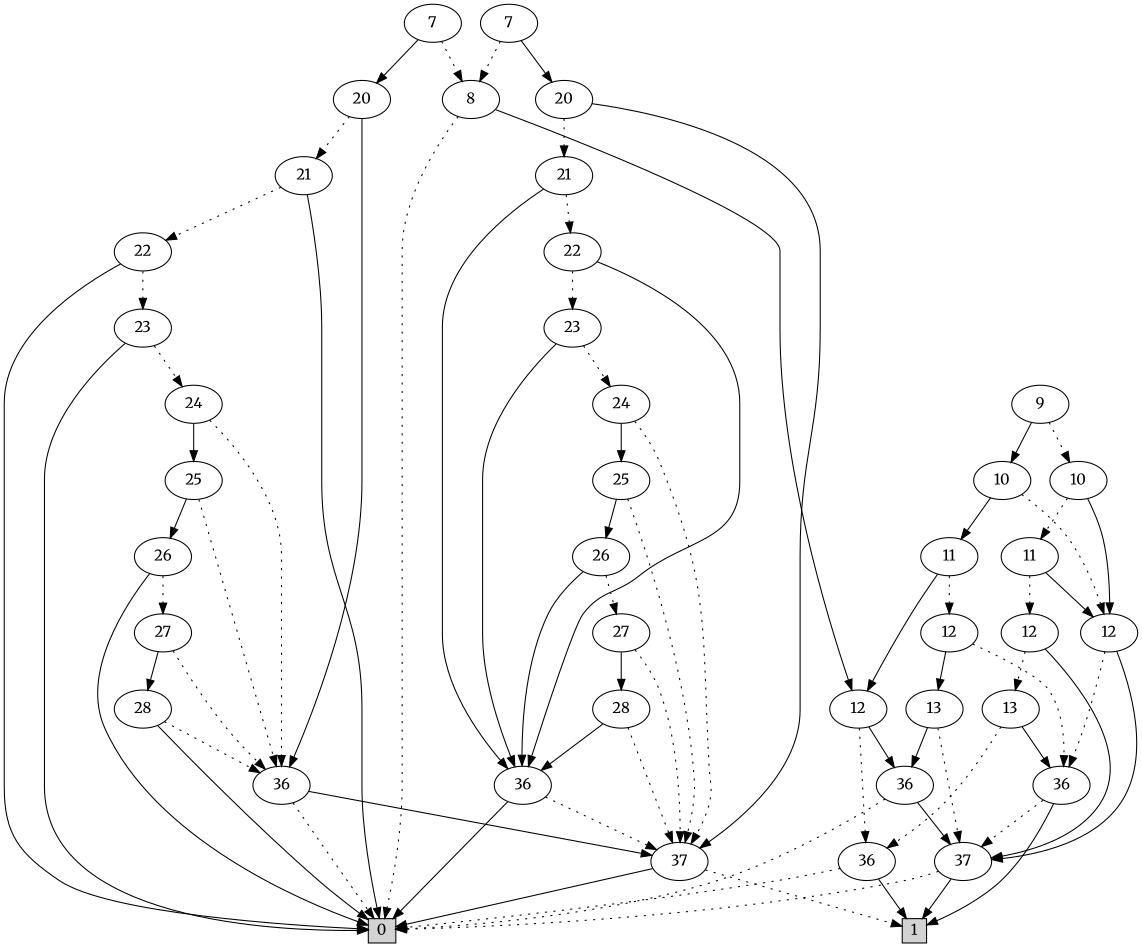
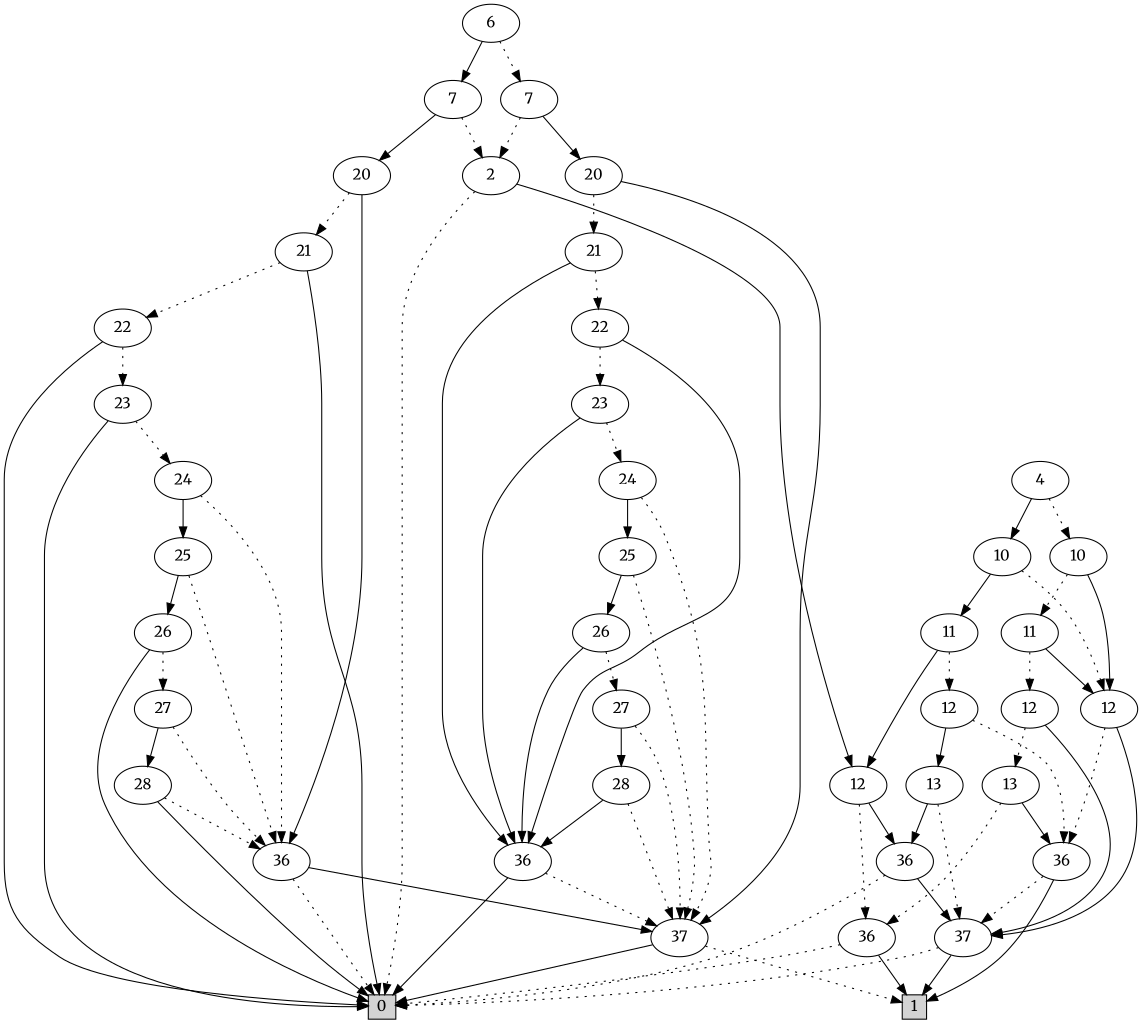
  digraph {
    fontname=Merriweather
    node [fontname=Merriweather]
    edge [fontname=Merriweather style=dotted]
    n1 [height=0.3 label=0 shape=box style=filled width=0.3]
    n2 [height=0.3 label=1 shape=box style=filled width=0.3]
+   n3 [label=6]
    n4 [label=7]
    n5 [label=7]
-   n6 [label=8]
+   n6 [label=2]
    n7 [label=20]
    n8 [label=20]
    n9 [label=12]
    n10 [label=21]
    n11 [label=37]
    n12 [label=21]
    n13 [label=36]
-   n14 [label=9]
+   n14 [label=4]
    n15 [label=10]
    n16 [label=10]
    n17 [label=36]
    n18 [label=36]
    n19 [label=22]
    n20 [label=36]
    n21 [label=11]
    n22 [label=12]
    n23 [label=11]
    n24 [label=37]
    n25 [label=12]
    n26 [label=36]
    n27 [label=12]
    n28 [label=13]
    n29 [label=13]
    n30 [label=23]
    n31 [label=24]
    n32 [label=25]
    n33 [label=26]
    n34 [label=27]
    n35 [label=28]
    n36 [label=22]
    n37 [label=23]
    n38 [label=24]
    n39 [label=25]
    n40 [label=26]
    n41 [label=27]
    n42 [label=28]
+   n3 -> n4
+   n3 -> n5 [style=filled]
    n4 -> n6
    n4 -> n7 [style=filled]
    n5 -> n6
    n5 -> n8 [style=filled]
    n6 -> n1
    n6 -> n9 [style=filled]
    n7 -> n10
    n7 -> n11 [style=filled]
    n8 -> n12
    n8 -> n13 [style=filled]
    n9 -> n17
    n9 -> n18 [style=filled]
    n10 -> n19
    n10 -> n20 [style=filled]
    n11 -> n1 [style=filled]
    n11 -> n2
    n12 -> n1 [style=filled]
    n12 -> n36
    n13 -> n1
    n13 -> n11 [style=filled]
    n14 -> n15
    n14 -> n16 [style=filled]
    n15 -> n21
    n15 -> n22 [style=filled]
    n16 -> n22
    n16 -> n23 [style=filled]
    n17 -> n1
    n17 -> n2 [style=filled]
    n18 -> n1
    n18 -> n24 [style=filled]
    n19 -> n20 [style=filled]
    n19 -> n30
    n20 -> n1 [style=filled]
    n20 -> n11
    n21 -> n22 [style=filled]
    n21 -> n25
    n22 -> n24 [style=filled]
    n22 -> n26
    n23 -> n9 [style=filled]
    n23 -> n27
    n24 -> n1
    n24 -> n2 [style=filled]
    n25 -> n24 [style=filled]
    n25 -> n28
    n26 -> n2 [style=filled]
    n26 -> n24
    n27 -> n26
    n27 -> n29 [style=filled]
    n28 -> n17
    n28 -> n26 [style=filled]
    n29 -> n18 [style=filled]
    n29 -> n24
    n30 -> n20 [style=filled]
    n30 -> n31
    n31 -> n11
    n31 -> n32 [style=filled]
    n32 -> n11
    n32 -> n33 [style=filled]
    n33 -> n20 [style=filled]
    n33 -> n34
    n34 -> n11
    n34 -> n35 [style=filled]
    n35 -> n11
    n35 -> n20 [style=filled]
    n36 -> n1 [style=filled]
    n36 -> n37
    n37 -> n1 [style=filled]
    n37 -> n38
    n38 -> n13
    n38 -> n39 [style=filled]
    n39 -> n13
    n39 -> n40 [style=filled]
    n40 -> n1 [style=filled]
    n40 -> n41
    n41 -> n13
    n41 -> n42 [style=filled]
    n42 -> n1 [style=filled]
    n42 -> n13
  }
